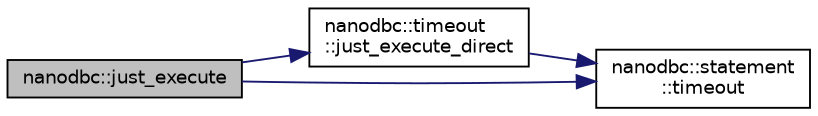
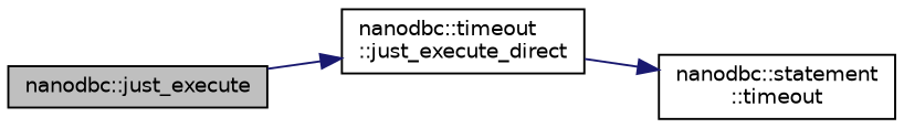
  digraph {
    rankdir=LR
    node [color=black fillcolor=white fontname=Helvetica fontsize=10 shape=record style=filled]
    edge [color=midnightblue fontname=Helvetica fontsize=10 labelfontname=Helvetica labelfontsize=10 style=solid]
    n1 [fillcolor=grey75 fontcolor=black height=0.2 label="nanodbc::just_execute" width=0.4]
    n2 [height=0.2 label="nanodbc::timeout\l::just_execute_direct" width=0.4]
    n3 [height=0.2 label="nanodbc::statement\l::timeout" width=0.4]
    n1 -> n2
-   n1 -> n3
    n2 -> n3
  }
